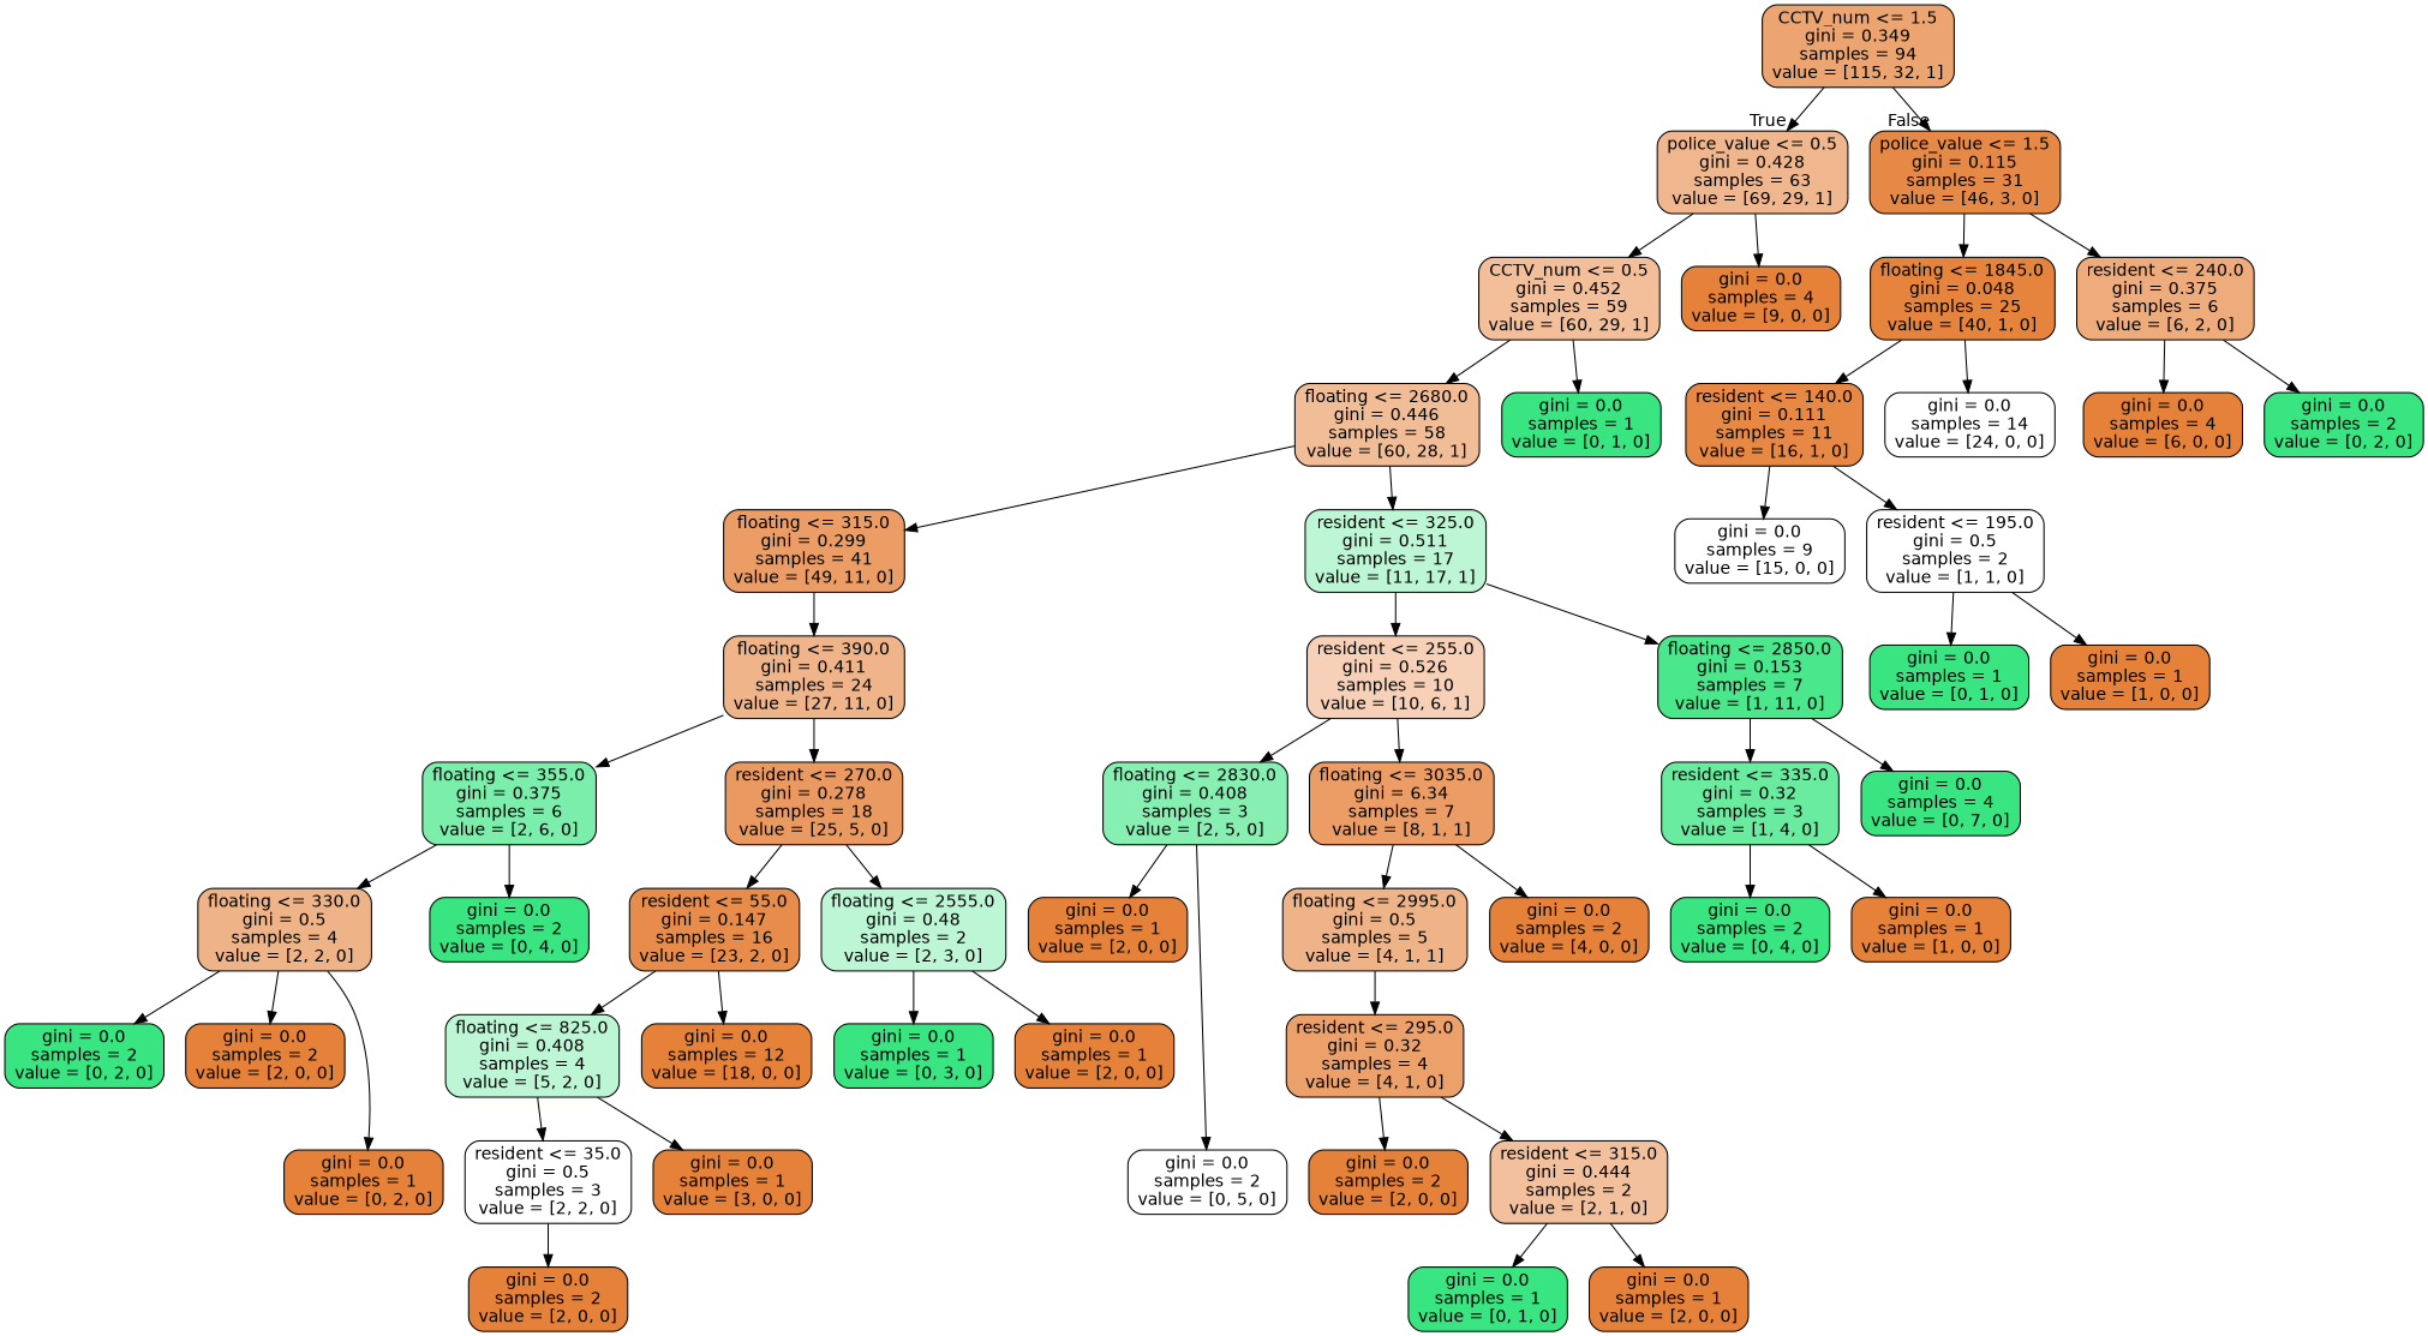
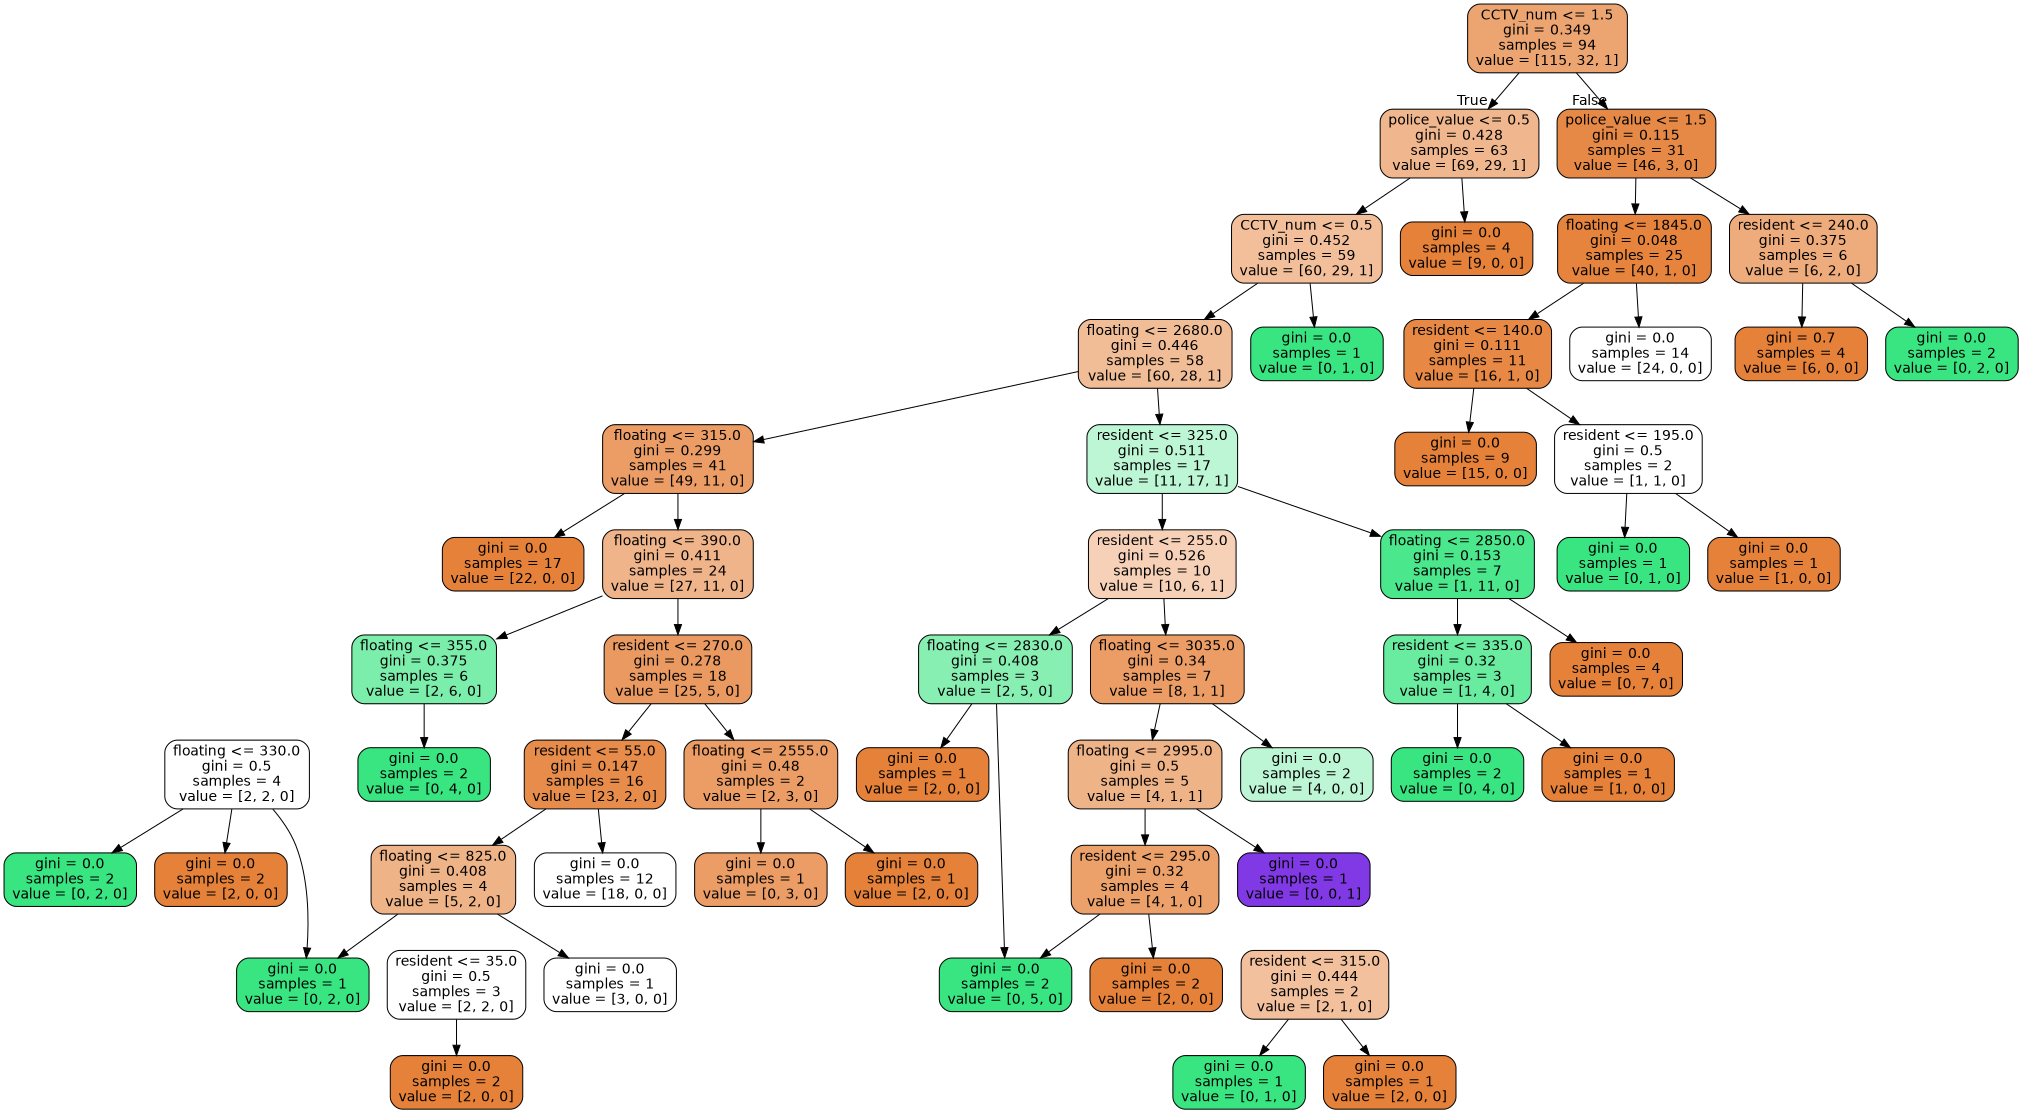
  digraph {
    node [color=black fillcolor="#e58139" fontname=helvetica shape=box style="filled, rounded"]
    edge [fontname=helvetica]
    n1 [fillcolor="#eca571" label="CCTV_num <= 1.5\ngini = 0.349\nsamples = 94\nvalue = [115, 32, 1]"]
    n2 [fillcolor="#f0b78e" label="police_value <= 0.5\ngini = 0.428\nsamples = 63\nvalue = [69, 29, 1]"]
    n3 [fillcolor="#e78946" label="police_value <= 1.5\ngini = 0.115\nsamples = 31\nvalue = [46, 3, 0]"]
    n4 [fillcolor="#f2bf9a" label="CCTV_num <= 0.5\ngini = 0.452\nsamples = 59\nvalue = [60, 29, 1]"]
    n5 [label="gini = 0.0\nsamples = 4\nvalue = [9, 0, 0]"]
    n6 [fillcolor="#e6843e" label="floating <= 1845.0\ngini = 0.048\nsamples = 25\nvalue = [40, 1, 0]"]
    n7 [fillcolor="#eeab7b" label="resident <= 240.0\ngini = 0.375\nsamples = 6\nvalue = [6, 2, 0]"]
    n8 [fillcolor="#f1bd97" label="floating <= 2680.0\ngini = 0.446\nsamples = 58\nvalue = [60, 28, 1]"]
    n9 [fillcolor="#39e581" label="gini = 0.0\nsamples = 1\nvalue = [0, 1, 0]"]
    n10 [fillcolor="#eb9d65" label="floating <= 315.0\ngini = 0.299\nsamples = 41\nvalue = [49, 11, 0]"]
    n11 [fillcolor="#bdf6d5" label="resident <= 325.0\ngini = 0.511\nsamples = 17\nvalue = [11, 17, 1]"]
+   n12 [label="gini = 0.0\nsamples = 17\nvalue = [22, 0, 0]"]
    n13 [fillcolor="#f0b48a" label="floating <= 390.0\ngini = 0.411\nsamples = 24\nvalue = [27, 11, 0]"]
    n14 [fillcolor="#f6d1b7" label="resident <= 255.0\ngini = 0.526\nsamples = 10\nvalue = [10, 6, 1]"]
    n15 [fillcolor="#4be78c" label="floating <= 2850.0\ngini = 0.153\nsamples = 7\nvalue = [1, 11, 0]"]
    n16 [fillcolor="#7beeab" label="floating <= 355.0\ngini = 0.375\nsamples = 6\nvalue = [2, 6, 0]"]
    n17 [fillcolor="#ea9a61" label="resident <= 270.0\ngini = 0.278\nsamples = 18\nvalue = [25, 5, 0]"]
-   n18 [fillcolor="#efb388" label="floating <= 330.0\ngini = 0.5\nsamples = 4\nvalue = [2, 2, 0]"]
+   n18 [fillcolor="#ffffff" label="floating <= 330.0\ngini = 0.5\nsamples = 4\nvalue = [2, 2, 0]"]
    n19 [fillcolor="#39e581" label="gini = 0.0\nsamples = 2\nvalue = [0, 4, 0]"]
    n20 [fillcolor="#e78c4a" label="resident <= 55.0\ngini = 0.147\nsamples = 16\nvalue = [23, 2, 0]"]
-   n21 [fillcolor="#bdf6d5" label="floating <= 2555.0\ngini = 0.48\nsamples = 2\nvalue = [2, 3, 0]"]
+   n21 [fillcolor="#eb9d65" label="floating <= 2555.0\ngini = 0.48\nsamples = 2\nvalue = [2, 3, 0]"]
    n22 [fillcolor="#39e581" label="gini = 0.0\nsamples = 2\nvalue = [0, 2, 0]"]
    n23 [label="gini = 0.0\nsamples = 2\nvalue = [2, 0, 0]"]
-   n24 [label="gini = 0.0\nsamples = 1\nvalue = [0, 2, 0]"]
-   n25 [fillcolor="#bdf6d5" label="floating <= 825.0\ngini = 0.408\nsamples = 4\nvalue = [5, 2, 0]"]
-   n26 [label="gini = 0.0\nsamples = 12\nvalue = [18, 0, 0]"]
-   n27 [fillcolor="#39e581" label="gini = 0.0\nsamples = 1\nvalue = [0, 3, 0]"]
+   n24 [fillcolor="#39e581" label="gini = 0.0\nsamples = 1\nvalue = [0, 2, 0]"]
+   n25 [fillcolor="#efb388" label="floating <= 825.0\ngini = 0.408\nsamples = 4\nvalue = [5, 2, 0]"]
+   n26 [fillcolor="#ffffff" label="gini = 0.0\nsamples = 12\nvalue = [18, 0, 0]"]
+   n27 [fillcolor="#eb9d65" label="gini = 0.0\nsamples = 1\nvalue = [0, 3, 0]"]
    n28 [label="gini = 0.0\nsamples = 1\nvalue = [2, 0, 0]"]
    n29 [fillcolor="#ffffff" label="resident <= 35.0\ngini = 0.5\nsamples = 3\nvalue = [2, 2, 0]"]
-   n30 [label="gini = 0.0\nsamples = 1\nvalue = [3, 0, 0]"]
+   n30 [fillcolor="#ffffff" label="gini = 0.0\nsamples = 1\nvalue = [3, 0, 0]"]
    n31 [label="gini = 0.0\nsamples = 2\nvalue = [2, 0, 0]"]
    n32 [fillcolor="#88efb3" label="floating <= 2830.0\ngini = 0.408\nsamples = 3\nvalue = [2, 5, 0]"]
-   n33 [fillcolor="#eb9d65" label="floating <= 3035.0\ngini = 6.34\nsamples = 7\nvalue = [8, 1, 1]"]
+   n33 [fillcolor="#eb9d65" label="floating <= 3035.0\ngini = 0.34\nsamples = 7\nvalue = [8, 1, 1]"]
    n34 [fillcolor="#6aeca0" label="resident <= 335.0\ngini = 0.32\nsamples = 3\nvalue = [1, 4, 0]"]
-   n35 [fillcolor="#39e581" label="gini = 0.0\nsamples = 4\nvalue = [0, 7, 0]"]
+   n35 [label="gini = 0.0\nsamples = 4\nvalue = [0, 7, 0]"]
    n36 [label="gini = 0.0\nsamples = 1\nvalue = [2, 0, 0]"]
-   n37 [fillcolor="#ffffff" label="gini = 0.0\nsamples = 2\nvalue = [0, 5, 0]"]
+   n37 [fillcolor="#39e581" label="gini = 0.0\nsamples = 2\nvalue = [0, 5, 0]"]
    n38 [fillcolor="#efb388" label="floating <= 2995.0\ngini = 0.5\nsamples = 5\nvalue = [4, 1, 1]"]
-   n39 [label="gini = 0.0\nsamples = 2\nvalue = [4, 0, 0]"]
+   n39 [fillcolor="#bdf6d5" label="gini = 0.0\nsamples = 2\nvalue = [4, 0, 0]"]
    n40 [fillcolor="#eca06a" label="resident <= 295.0\ngini = 0.32\nsamples = 4\nvalue = [4, 1, 0]"]
+   n41 [fillcolor="#8139e5" label="gini = 0.0\nsamples = 1\nvalue = [0, 0, 1]"]
    n42 [label="gini = 0.0\nsamples = 2\nvalue = [2, 0, 0]"]
    n43 [fillcolor="#f2c09c" label="resident <= 315.0\ngini = 0.444\nsamples = 2\nvalue = [2, 1, 0]"]
    n44 [fillcolor="#39e581" label="gini = 0.0\nsamples = 1\nvalue = [0, 1, 0]"]
    n45 [label="gini = 0.0\nsamples = 1\nvalue = [2, 0, 0]"]
    n46 [fillcolor="#39e581" label="gini = 0.0\nsamples = 2\nvalue = [0, 4, 0]"]
    n47 [label="gini = 0.0\nsamples = 1\nvalue = [1, 0, 0]"]
    n48 [fillcolor="#e78945" label="resident <= 140.0\ngini = 0.111\nsamples = 11\nvalue = [16, 1, 0]"]
    n49 [fillcolor="#ffffff" label="gini = 0.0\nsamples = 14\nvalue = [24, 0, 0]"]
-   n50 [label="gini = 0.0\nsamples = 4\nvalue = [6, 0, 0]"]
+   n50 [label="gini = 0.7\nsamples = 4\nvalue = [6, 0, 0]"]
    n51 [fillcolor="#39e581" label="gini = 0.0\nsamples = 2\nvalue = [0, 2, 0]"]
-   n52 [fillcolor="#ffffff" label="gini = 0.0\nsamples = 9\nvalue = [15, 0, 0]"]
+   n52 [label="gini = 0.0\nsamples = 9\nvalue = [15, 0, 0]"]
    n53 [fillcolor="#ffffff" label="resident <= 195.0\ngini = 0.5\nsamples = 2\nvalue = [1, 1, 0]"]
    n54 [fillcolor="#39e581" label="gini = 0.0\nsamples = 1\nvalue = [0, 1, 0]"]
    n55 [label="gini = 0.0\nsamples = 1\nvalue = [1, 0, 0]"]
    n1 -> n2 [headlabel=True labelangle=45 labeldistance=2.5]
    n1 -> n3 [headlabel=False labelangle=-45 labeldistance=2.5]
    n2 -> n4
    n2 -> n5
    n3 -> n6
    n3 -> n7
    n4 -> n8
    n4 -> n9
    n6 -> n48
    n6 -> n49
    n7 -> n50
    n7 -> n51
    n8 -> n10
    n8 -> n11
+   n10 -> n12
    n10 -> n13
    n11 -> n14
    n11 -> n15
    n13 -> n16
    n13 -> n17
    n14 -> n32
    n14 -> n33
    n15 -> n34
    n15 -> n35
-   n16 -> n18
    n16 -> n19
    n17 -> n20
    n17 -> n21
    n18 -> n22
    n18 -> n23
    n18 -> n24
    n20 -> n25
    n20 -> n26
    n21 -> n27
    n21 -> n28
-   n25 -> n29
+   n25 -> n24
    n25 -> n30
    n29 -> n31
    n32 -> n36
    n32 -> n37
    n33 -> n38
    n33 -> n39
    n34 -> n46
    n34 -> n47
    n38 -> n40
+   n38 -> n41
    n40 -> n42
-   n40 -> n43
+   n40 -> n37
    n43 -> n44
    n43 -> n45
    n48 -> n52
    n48 -> n53
    n53 -> n54
    n53 -> n55
  }
